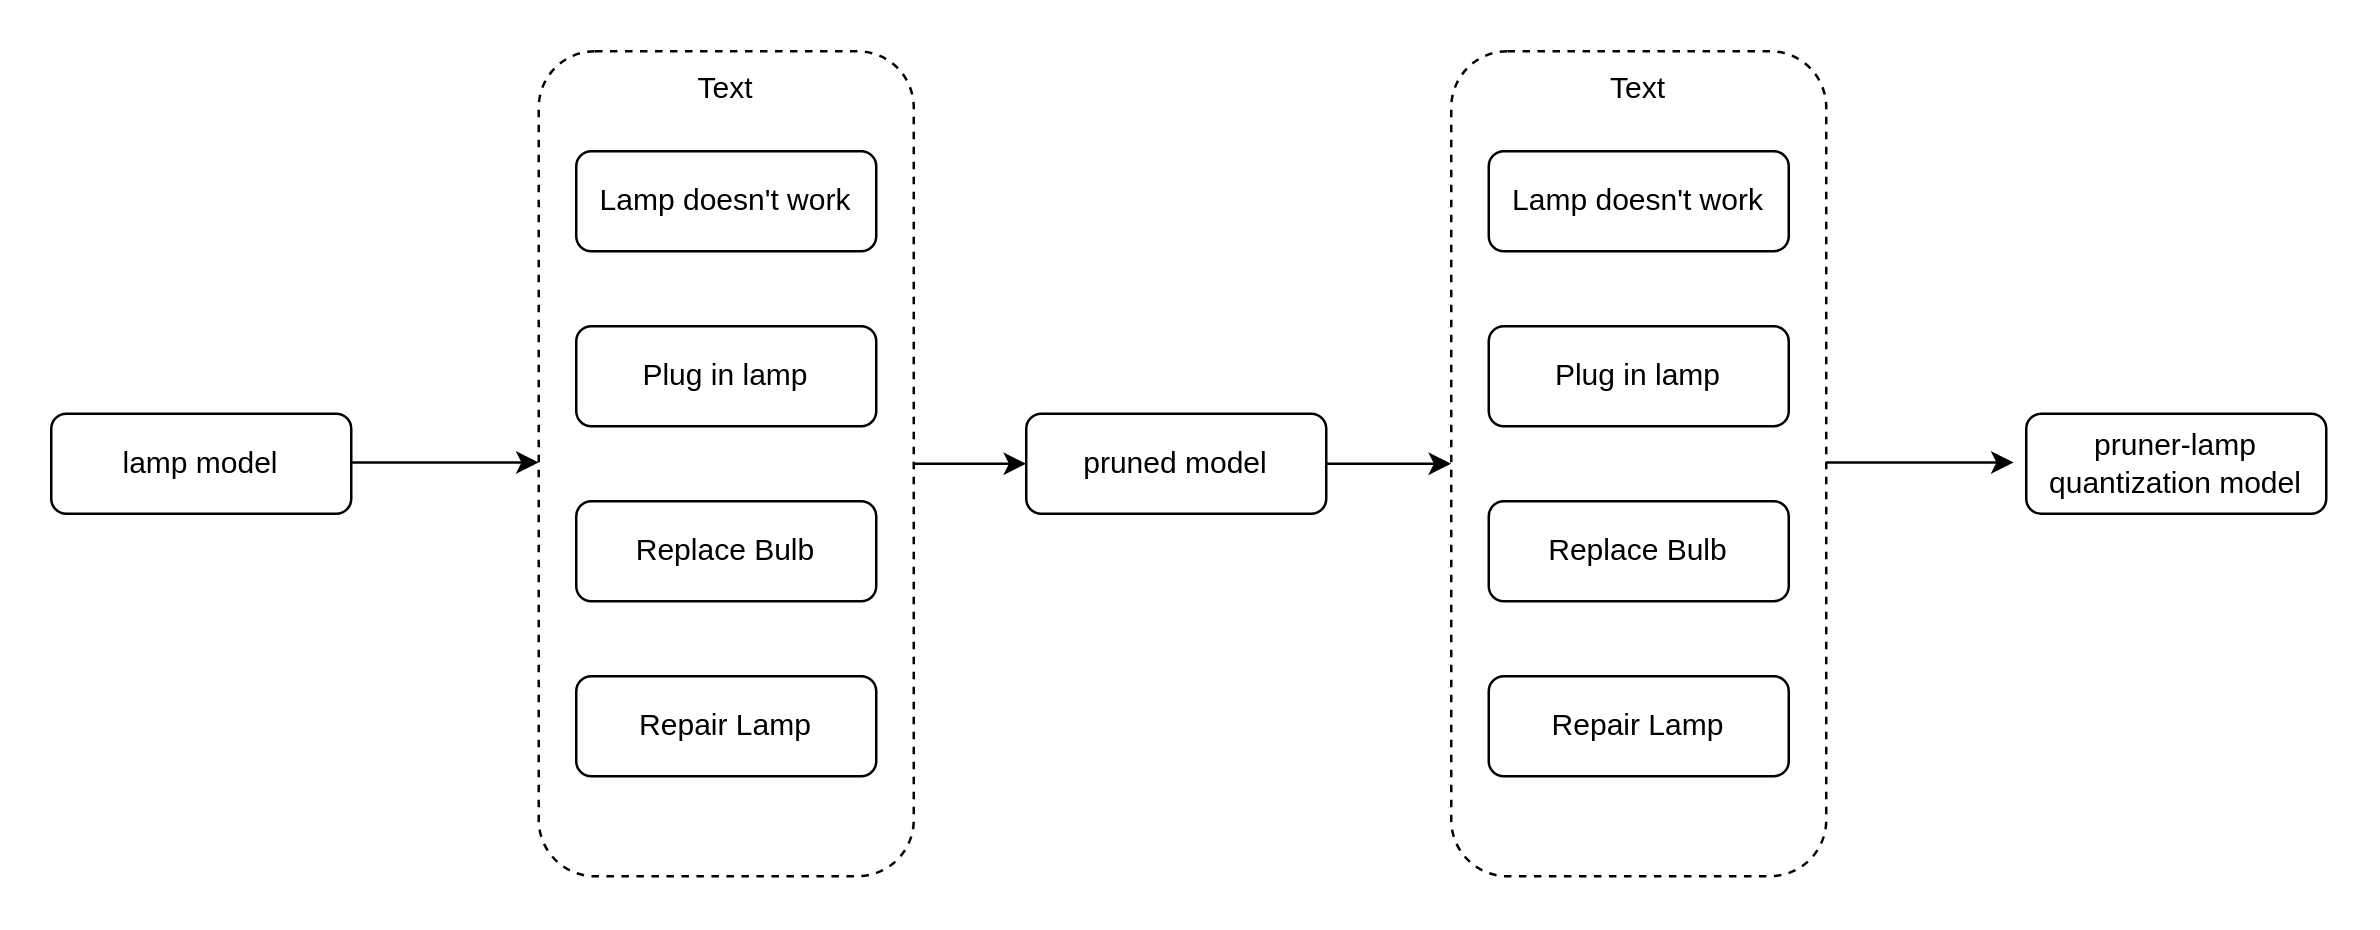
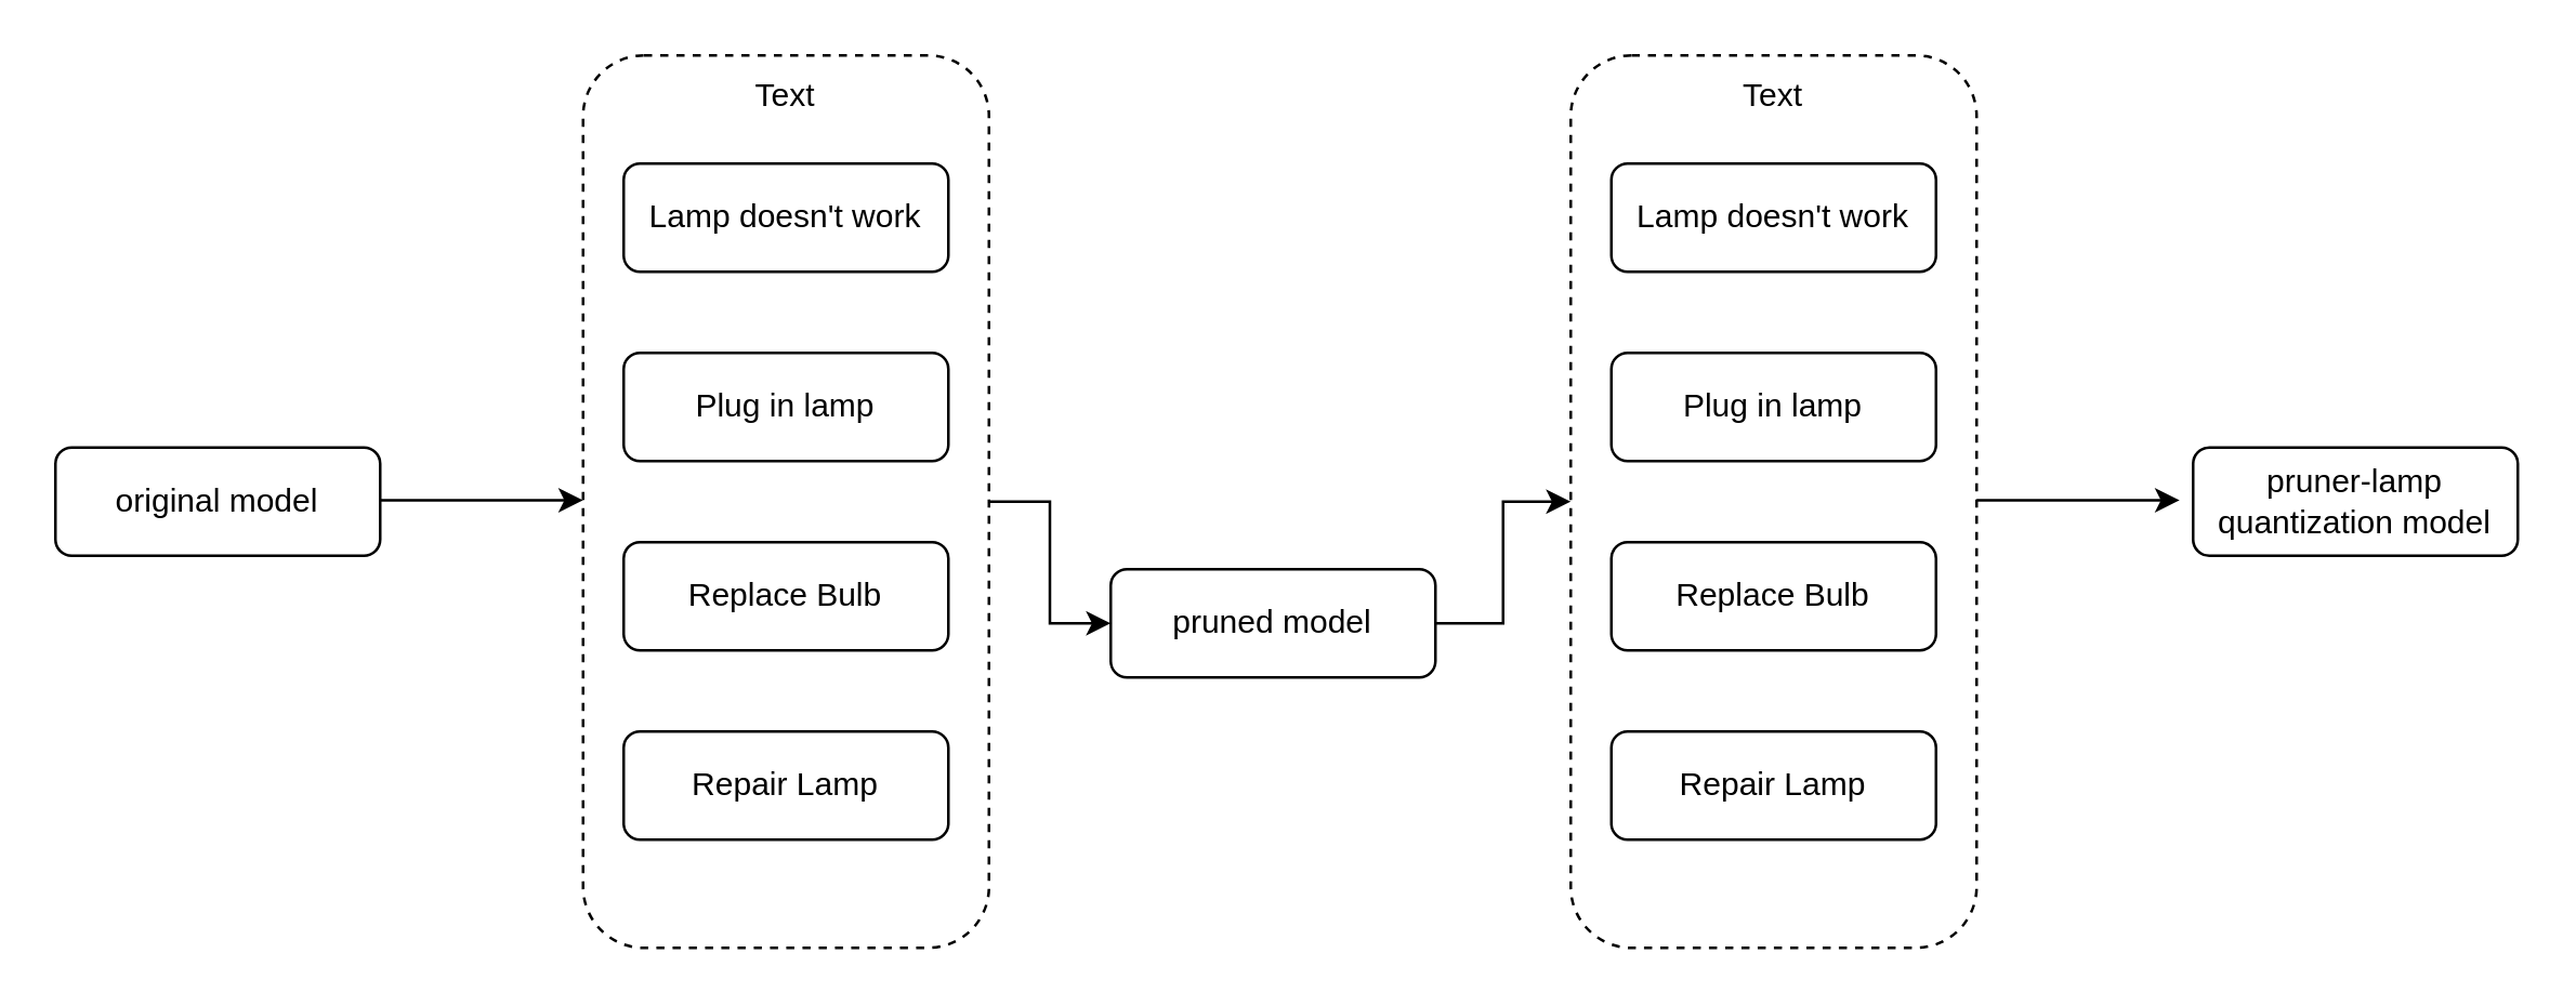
  <mxCell id="0" />
  <mxCell id="1" parent="0" />
  <mxCell id="2" style="edgeStyle=orthogonalEdgeStyle;rounded=0;orthogonalLoop=1;jettySize=auto;html=1;exitX=1;exitY=0.5;exitDx=0;exitDy=0;entryX=0;entryY=0.5;entryDx=0;entryDy=0;" edge="1" parent="1" source="3" target="16"><mxGeometry relative="1" as="geometry" /></mxCell>
  <mxCell id="3" value="" style="rounded=1;whiteSpace=wrap;html=1;fillColor=none;dashed=1;align=center;" vertex="1" parent="1"><mxGeometry x="215" y="20" width="150" height="330" as="geometry" /></mxCell>
  <mxCell id="4" value="Lamp doesn't work" style="rounded=1;whiteSpace=wrap;html=1;fontSize=12;glass=0;strokeWidth=1;shadow=0;" parent="1" vertex="1"><mxGeometry x="230" y="60" width="120" height="40" as="geometry" /></mxCell>
  <mxCell id="5" value="Plug in lamp" style="rounded=1;whiteSpace=wrap;html=1;fontSize=12;glass=0;strokeWidth=1;shadow=0;" parent="1" vertex="1"><mxGeometry x="230" y="130" width="120" height="40" as="geometry" /></mxCell>
  <mxCell id="6" value="Repair Lamp" style="rounded=1;whiteSpace=wrap;html=1;fontSize=12;glass=0;strokeWidth=1;shadow=0;" parent="1" vertex="1"><mxGeometry x="230" y="270" width="120" height="40" as="geometry" /></mxCell>
  <mxCell id="7" value="Replace Bulb" style="rounded=1;whiteSpace=wrap;html=1;fontSize=12;glass=0;strokeWidth=1;shadow=0;" parent="1" vertex="1"><mxGeometry x="230" y="200" width="120" height="40" as="geometry" /></mxCell>
  <mxCell id="8" value="" style="rounded=1;whiteSpace=wrap;html=1;fillColor=none;dashed=1;" vertex="1" parent="1"><mxGeometry x="580" y="20" width="150" height="330" as="geometry" /></mxCell>
  <mxCell id="9" value="Lamp doesn't work" style="rounded=1;whiteSpace=wrap;html=1;fontSize=12;glass=0;strokeWidth=1;shadow=0;" vertex="1" parent="1"><mxGeometry x="595" y="60" width="120" height="40" as="geometry" /></mxCell>
  <mxCell id="10" value="Plug in lamp" style="rounded=1;whiteSpace=wrap;html=1;fontSize=12;glass=0;strokeWidth=1;shadow=0;" vertex="1" parent="1"><mxGeometry x="595" y="130" width="120" height="40" as="geometry" /></mxCell>
  <mxCell id="11" value="Repair Lamp" style="rounded=1;whiteSpace=wrap;html=1;fontSize=12;glass=0;strokeWidth=1;shadow=0;" vertex="1" parent="1"><mxGeometry x="595" y="270" width="120" height="40" as="geometry" /></mxCell>
  <mxCell id="12" value="Replace Bulb" style="rounded=1;whiteSpace=wrap;html=1;fontSize=12;glass=0;strokeWidth=1;shadow=0;" vertex="1" parent="1"><mxGeometry x="595" y="200" width="120" height="40" as="geometry" /></mxCell>
  <mxCell id="13" value="" style="endArrow=classic;html=1;rounded=0;" edge="1" parent="1"><mxGeometry width="50" height="50" relative="1" as="geometry"><mxPoint x="140" y="184.5" as="sourcePoint" /><mxPoint x="215" y="184.5" as="targetPoint" /></mxGeometry></mxCell>
  <mxCell id="14" value="" style="endArrow=classic;html=1;rounded=0;" edge="1" parent="1"><mxGeometry width="50" height="50" relative="1" as="geometry"><mxPoint x="730" y="184.5" as="sourcePoint" /><mxPoint x="805" y="184.5" as="targetPoint" /></mxGeometry></mxCell>
  <mxCell id="15" style="edgeStyle=orthogonalEdgeStyle;rounded=0;orthogonalLoop=1;jettySize=auto;html=1;exitX=1;exitY=0.5;exitDx=0;exitDy=0;entryX=0;entryY=0.5;entryDx=0;entryDy=0;" edge="1" parent="1" source="16" target="8"><mxGeometry relative="1" as="geometry" /></mxCell>
- <mxCell id="16" value="pruned model" style="rounded=1;whiteSpace=wrap;html=1;fontSize=12;glass=0;strokeWidth=1;shadow=0;" vertex="1" parent="1"><mxGeometry x="410" y="165" width="120" height="40" as="geometry" /></mxCell>
- <mxCell id="17" value="lamp model" style="rounded=1;whiteSpace=wrap;html=1;fontSize=12;glass=0;strokeWidth=1;shadow=0;" vertex="1" parent="1"><mxGeometry x="20" y="165" width="120" height="40" as="geometry" /></mxCell>
+ <mxCell id="16" value="pruned model" style="rounded=1;whiteSpace=wrap;html=1;fontSize=12;glass=0;strokeWidth=1;shadow=0;" vertex="1" parent="1"><mxGeometry x="410" y="210" width="120" height="40" as="geometry" /></mxCell>
+ <mxCell id="17" value="original model" style="rounded=1;whiteSpace=wrap;html=1;fontSize=12;glass=0;strokeWidth=1;shadow=0;" vertex="1" parent="1"><mxGeometry x="20" y="165" width="120" height="40" as="geometry" /></mxCell>
  <mxCell id="18" value="pruner-lamp quantization model" style="rounded=1;whiteSpace=wrap;html=1;fontSize=12;glass=0;strokeWidth=1;shadow=0;" vertex="1" parent="1"><mxGeometry x="810" y="165" width="120" height="40" as="geometry" /></mxCell>
  <mxCell id="19" value="Text" style="text;html=1;strokeColor=none;fillColor=none;align=center;verticalAlign=middle;whiteSpace=wrap;rounded=0;" vertex="1" parent="1"><mxGeometry x="260" y="20" width="60" height="30" as="geometry" /></mxCell>
  <mxCell id="20" value="Text" style="text;html=1;strokeColor=none;fillColor=none;align=center;verticalAlign=middle;whiteSpace=wrap;rounded=0;" vertex="1" parent="1"><mxGeometry x="625" y="20" width="60" height="30" as="geometry" /></mxCell>
